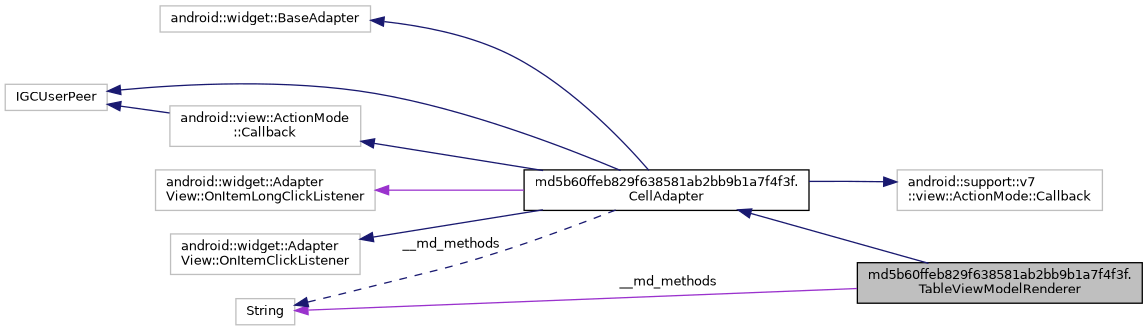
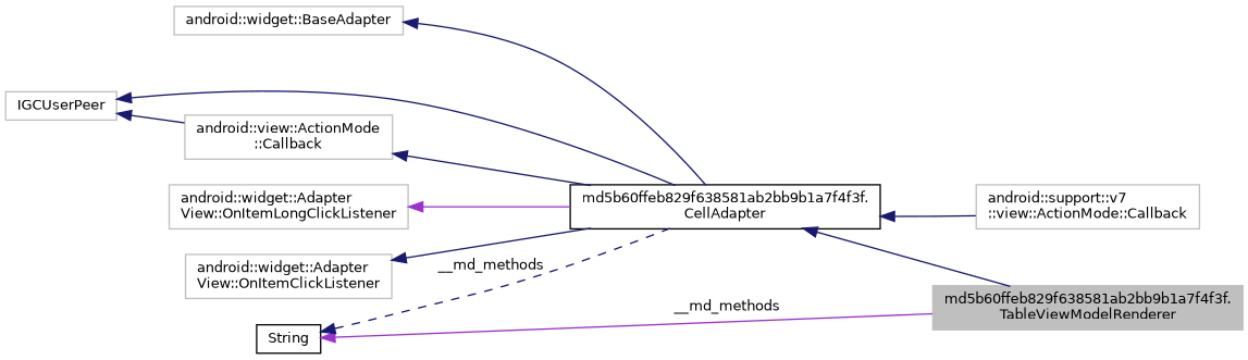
  digraph {
    fontname="DejaVu Sans"
    rankdir=LR
    node [color=grey75 fillcolor=white fontname="DejaVu Sans" fontsize=10 shape=record style=filled]
    edge [color=midnightblue dir=back fontname="DejaVu Sans" fontsize=10 labelfontname=Helvetica labelfontsize=10 style=solid]
-   n1 [color=black fillcolor=grey75 fontcolor=black height=0.2 label="md5b60ffeb829f638581ab2bb9b1a7f4f3f.\lTableViewModelRenderer" width=0.4]
+   n1 [fillcolor=grey75 fontcolor=black height=0.2 label="md5b60ffeb829f638581ab2bb9b1a7f4f3f.\lTableViewModelRenderer" width=0.4]
    n2 [color=black height=0.2 label="md5b60ffeb829f638581ab2bb9b1a7f4f3f.\lCellAdapter" width=0.4]
    n3 [height=0.2 label="android::widget::BaseAdapter" width=0.4]
    n4 [height=0.2 label=IGCUserPeer width=0.4]
    n5 [height=0.2 label="android::view::ActionMode\l::Callback" width=0.4]
    n6 [height=0.2 label="android::widget::Adapter\lView::OnItemLongClickListener" width=0.4]
    n7 [height=0.2 label="android::widget::Adapter\lView::OnItemClickListener" width=0.4]
    n8 [height=0.2 label="android::support::v7\l::view::ActionMode::Callback" width=0.4]
-   n9 [height=0.2 label=String width=0.4]
+   n9 [color=black height=0.2 label=String width=0.4]
    n2 -> n1
    n3 -> n2
    n4 -> n2
    n4 -> n5
    n5 -> n2
    n6 -> n2 [color=darkorchid3]
    n7 -> n2
-   n8 -> n2
+   n2 -> n8
    n9 -> n1 [color=darkorchid3 label=" __md_methods"]
    n9 -> n2 [label=" __md_methods" style=dashed]
  }
